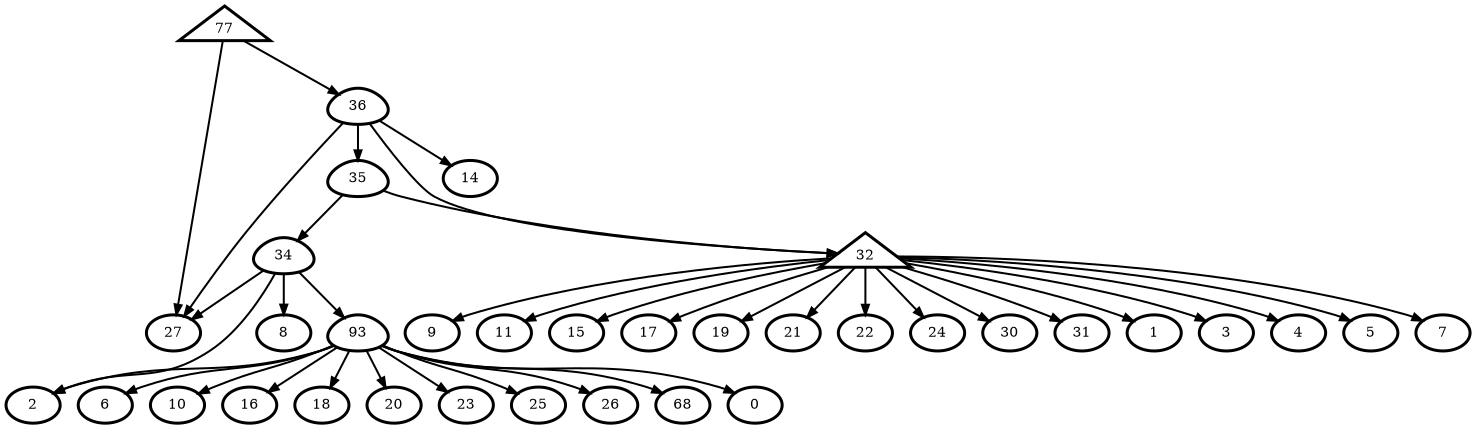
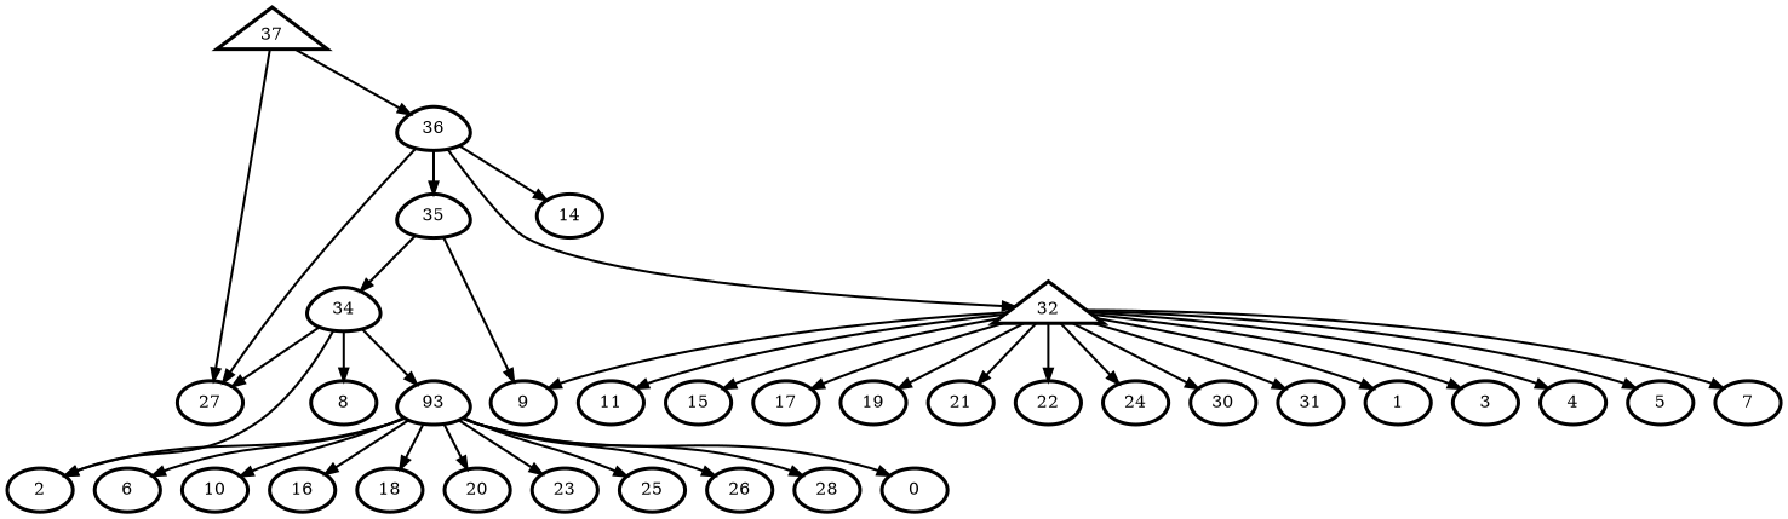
  digraph {
    node [penwidth=3]
    edge [penwidth=2]
    n1 [label=0]
    n2 [label=1]
    n3 [label=2]
    n4 [label=3]
    n5 [label=4]
    n6 [label=5]
    n7 [label=6]
    n8 [label=7]
    n9 [label=8]
    n10 [label=9]
    n11 [label=10]
    n12 [label=11]
    n13 [label=14]
    n14 [label=15]
    n15 [label=16]
    n16 [label=17]
    n17 [label=18]
    n18 [label=19]
    n19 [label=20]
    n20 [label=21]
    n21 [label=22]
    n22 [label=23]
    n23 [label=24]
    n24 [label=25]
    n25 [label=26]
    n26 [label=27]
-   n27 [label=68]
+   n27 [label=28]
    n28 [label=30]
    n29 [label=31]
    n30 [label=93 shape=egg]
    n31 [label=34 shape=egg]
    n32 [label=35 shape=egg]
    n33 [label=32 shape=triangle]
    n34 [label=36 shape=egg]
-   n35 [label=77 shape=triangle]
+   n35 [label=37 shape=triangle]
    n30 -> n1
    n30 -> n3
    n30 -> n7
    n30 -> n11
    n30 -> n15
    n30 -> n17
    n30 -> n19
    n30 -> n22
    n30 -> n24
    n30 -> n25
    n30 -> n27
    n31 -> n3
    n31 -> n9
    n31 -> n26
    n31 -> n30
    n32 -> n31
-   n32 -> n33
+   n32 -> n10
    n33 -> n2
    n33 -> n4
    n33 -> n5
    n33 -> n6
    n33 -> n8
    n33 -> n10
    n33 -> n12
    n33 -> n14
    n33 -> n16
    n33 -> n18
    n33 -> n20
    n33 -> n21
    n33 -> n23
    n33 -> n28
    n33 -> n29
    n34 -> n13
    n34 -> n26
    n34 -> n32
    n34 -> n33
    n35 -> n26
    n35 -> n34
  }
